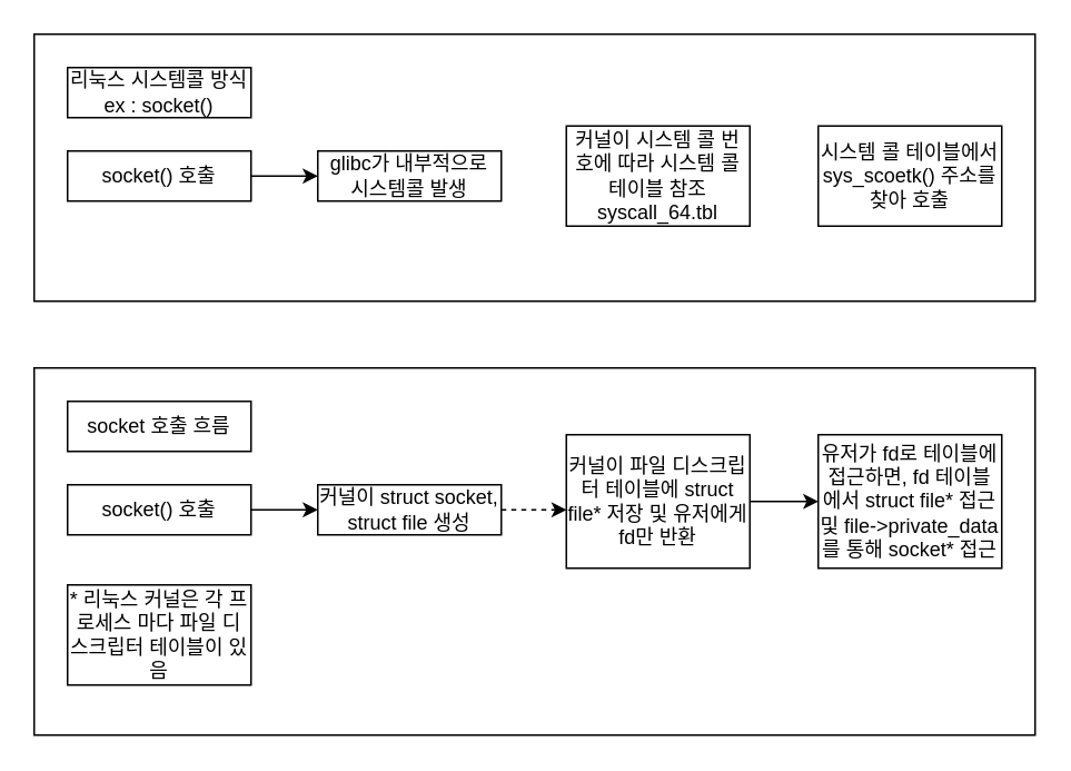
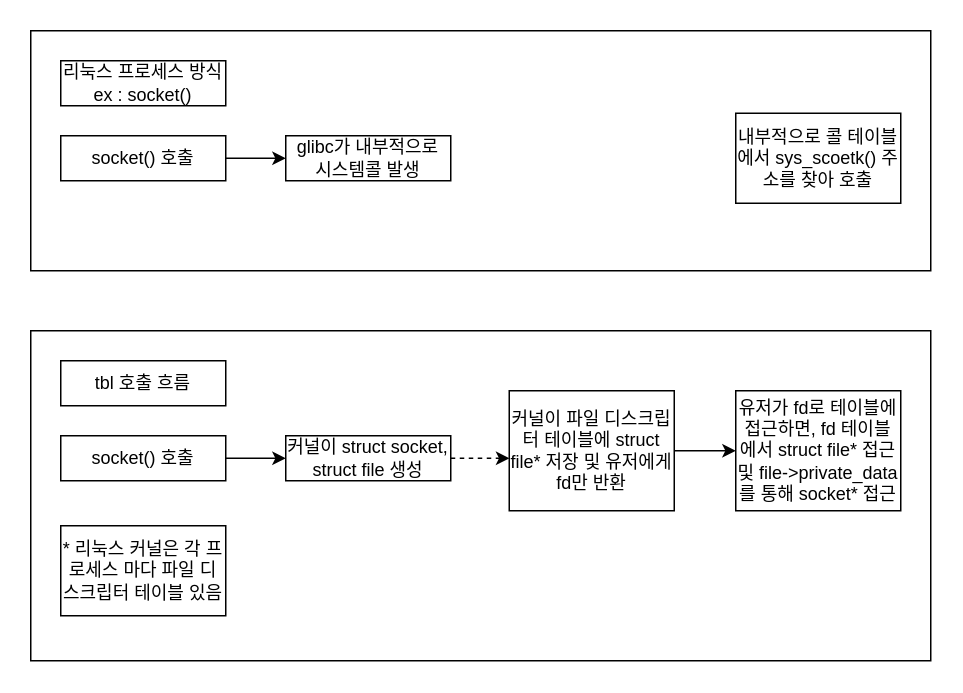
  <mxCell id="0" />
  <mxCell id="1" parent="0" />
  <mxCell id="2" value="" style="rounded=0;whiteSpace=wrap;html=1;" vertex="1" parent="1"><mxGeometry x="20" y="20" width="600" height="160" as="geometry" /></mxCell>
- <mxCell id="3" value="리눅스 시스템콜 방식&lt;br&gt;ex : socket()" style="rounded=0;whiteSpace=wrap;html=1;" vertex="1" parent="1"><mxGeometry x="40" y="40" width="110" height="30" as="geometry" /></mxCell>
+ <mxCell id="3" value="리눅스 프로세스 방식&lt;br&gt;ex : socket()" style="rounded=0;whiteSpace=wrap;html=1;" vertex="1" parent="1"><mxGeometry x="40" y="40" width="110" height="30" as="geometry" /></mxCell>
  <mxCell id="4" value="socket() 호출" style="rounded=0;whiteSpace=wrap;html=1;" vertex="1" parent="1"><mxGeometry x="40" y="90" width="110" height="30" as="geometry" /></mxCell>
  <mxCell id="5" value="glibc가 내부적으로 시스템콜 발생" style="rounded=0;whiteSpace=wrap;html=1;" vertex="1" parent="1"><mxGeometry x="190" y="90" width="110" height="30" as="geometry" /></mxCell>
  <mxCell id="6" style="edgeStyle=orthogonalEdgeStyle;rounded=0;orthogonalLoop=1;jettySize=auto;html=1;entryX=0;entryY=0.5;entryDx=0;entryDy=0;" edge="1" parent="1" source="4" target="5"><mxGeometry relative="1" as="geometry"><mxPoint x="170" y="105" as="targetPoint" /></mxGeometry></mxCell>
- <mxCell id="7" value="커널이 시스템 콜 번호에 따라 시스템 콜 테이블 참조syscall_64.tbl" style="rounded=0;whiteSpace=wrap;html=1;" vertex="1" parent="1"><mxGeometry x="339" y="75" width="110" height="60" as="geometry" /></mxCell>
- <mxCell id="8" value="시스템 콜 테이블에서 sys_scoetk() 주소를 찾아 호출" style="rounded=0;whiteSpace=wrap;html=1;" vertex="1" parent="1"><mxGeometry x="490" y="75" width="110" height="60" as="geometry" /></mxCell>
+ <mxCell id="8" value="내부적으로 콜 테이블에서 sys_scoetk() 주소를 찾아 호출" style="rounded=0;whiteSpace=wrap;html=1;" vertex="1" parent="1"><mxGeometry x="490" y="75" width="110" height="60" as="geometry" /></mxCell>
  <mxCell id="9" value="" style="rounded=0;whiteSpace=wrap;html=1;" vertex="1" parent="1"><mxGeometry x="20" y="220" width="600" height="220" as="geometry" /></mxCell>
- <mxCell id="10" value="socket 호출 흐름" style="rounded=0;whiteSpace=wrap;html=1;" vertex="1" parent="1"><mxGeometry x="40" y="240" width="110" height="30" as="geometry" /></mxCell>
+ <mxCell id="10" value="tbl 호출 흐름" style="rounded=0;whiteSpace=wrap;html=1;" vertex="1" parent="1"><mxGeometry x="40" y="240" width="110" height="30" as="geometry" /></mxCell>
  <mxCell id="11" style="edgeStyle=orthogonalEdgeStyle;rounded=0;orthogonalLoop=1;jettySize=auto;html=1;entryX=0;entryY=0.5;entryDx=0;entryDy=0;" edge="1" parent="1" source="12" target="13"><mxGeometry relative="1" as="geometry" /></mxCell>
  <mxCell id="12" value="socket() 호출" style="rounded=0;whiteSpace=wrap;html=1;" vertex="1" parent="1"><mxGeometry x="40" y="290" width="110" height="30" as="geometry" /></mxCell>
  <mxCell id="13" value="커널이 struct socket,&lt;div&gt;struct file 생성&lt;/div&gt;" style="rounded=0;whiteSpace=wrap;html=1;" vertex="1" parent="1"><mxGeometry x="190" y="290" width="110" height="30" as="geometry" /></mxCell>
  <mxCell id="14" style="edgeStyle=orthogonalEdgeStyle;rounded=0;orthogonalLoop=1;jettySize=auto;html=1;entryX=0;entryY=0.5;entryDx=0;entryDy=0;" edge="1" parent="1" source="15" target="17"><mxGeometry relative="1" as="geometry" /></mxCell>
  <mxCell id="15" value="커널이 파일 디스크립터 테이블에 struct file* 저장 및 유저에게 fd만 반환" style="rounded=0;whiteSpace=wrap;html=1;" vertex="1" parent="1"><mxGeometry x="339" y="260" width="110" height="80" as="geometry" /></mxCell>
  <mxCell id="16" style="edgeStyle=orthogonalEdgeStyle;rounded=0;orthogonalLoop=1;jettySize=auto;html=1;exitX=1;exitY=0.5;exitDx=0;exitDy=0;entryX=0.001;entryY=0.554;entryDx=0;entryDy=0;entryPerimeter=0;dashed=1;" edge="1" parent="1" source="13" target="15"><mxGeometry relative="1" as="geometry" /></mxCell>
  <mxCell id="17" value="유저가 fd로 테이블에 접근하면, fd 테이블에서 struct file* 접근 및 file-&amp;gt;private_data를 통해 socket* 접근" style="rounded=0;whiteSpace=wrap;html=1;" vertex="1" parent="1"><mxGeometry x="490" y="260" width="110" height="80" as="geometry" /></mxCell>
- <mxCell id="18" value="* 리눅스 커널은 각 프로세스 마다 파일 디스크립터 테이블이 있음" style="rounded=0;whiteSpace=wrap;html=1;" vertex="1" parent="1"><mxGeometry x="40" y="350" width="110" height="60" as="geometry" /></mxCell>
+ <mxCell id="18" value="* 리눅스 커널은 각 프로세스 마다 파일 디스크립터 테이블 있음" style="rounded=0;whiteSpace=wrap;html=1;" vertex="1" parent="1"><mxGeometry x="40" y="350" width="110" height="60" as="geometry" /></mxCell>
